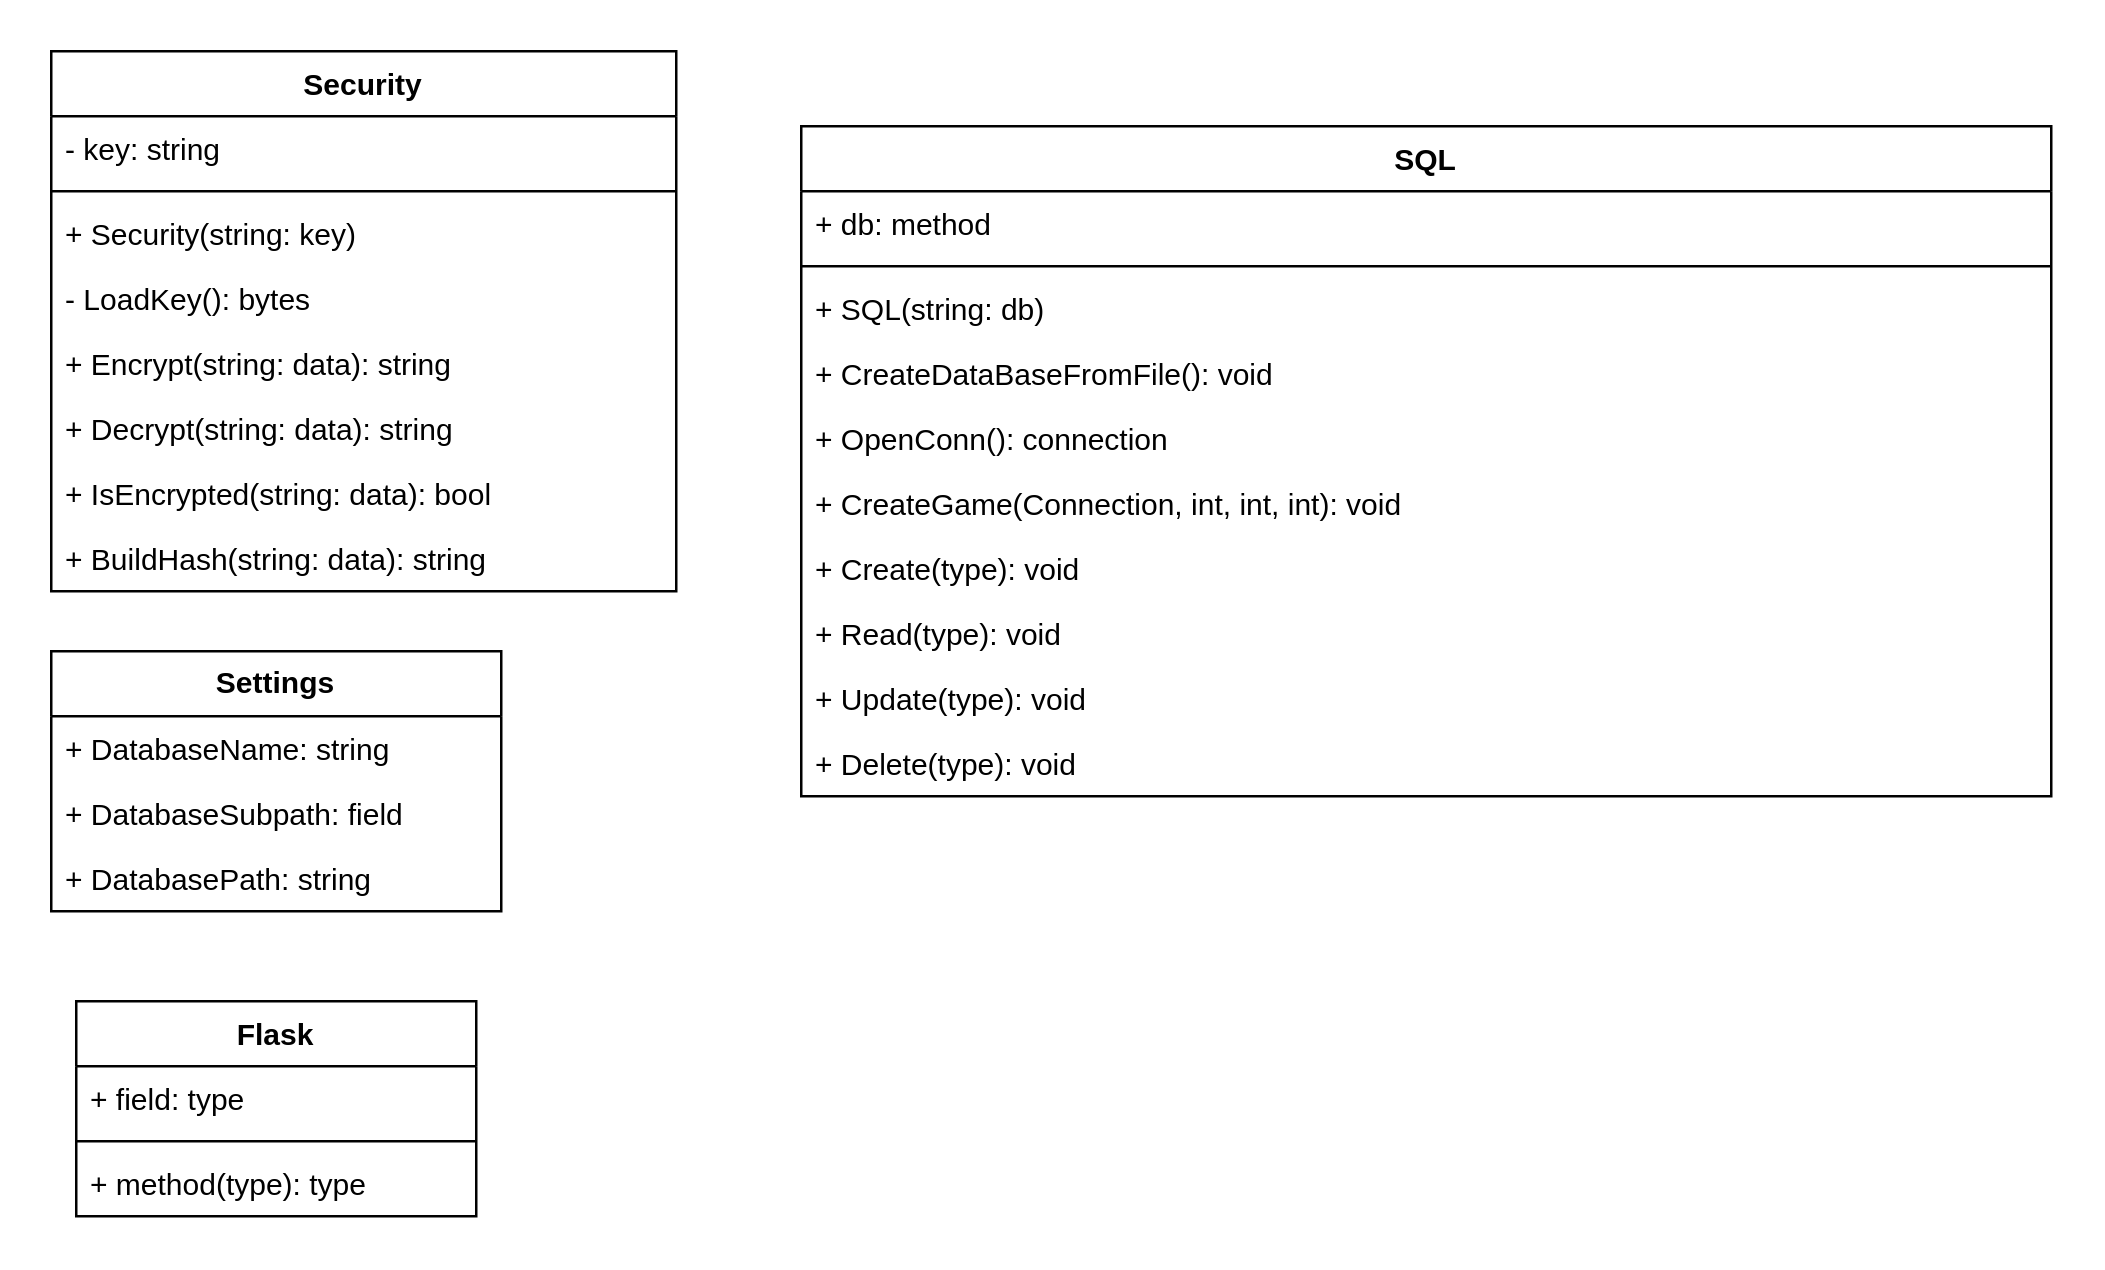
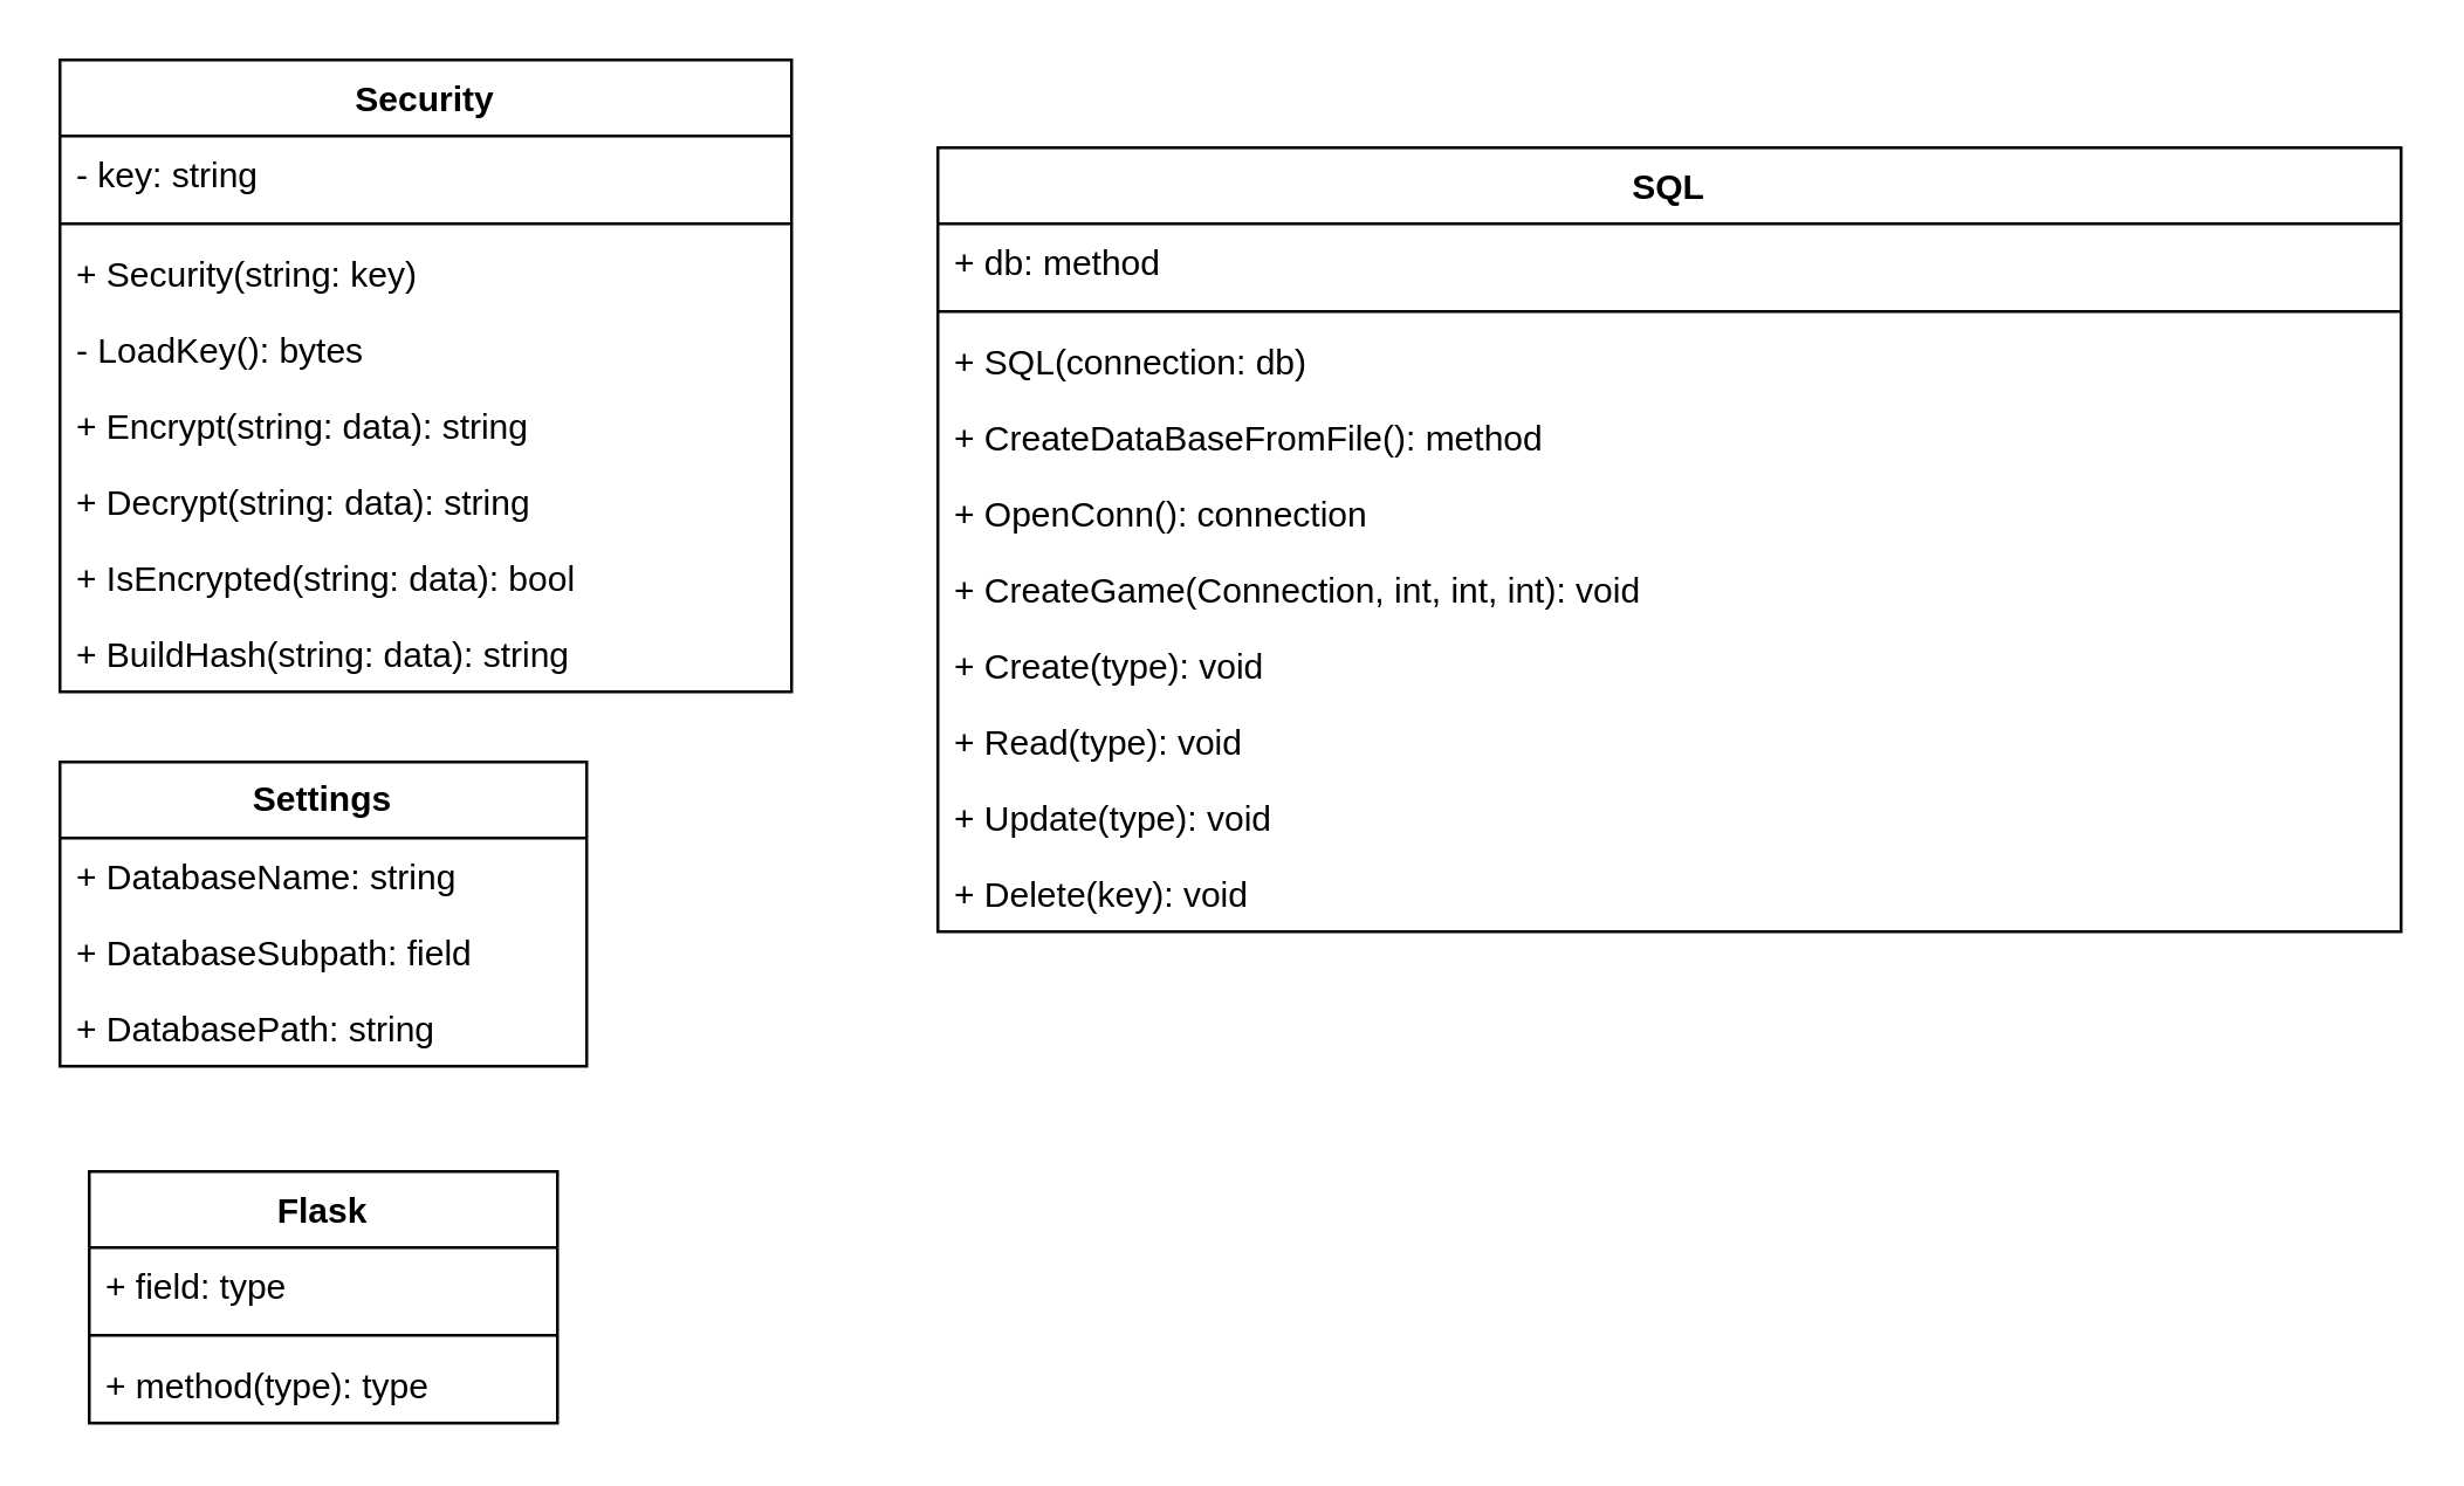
  <mxCell id="0" />
  <mxCell id="1" parent="0" />
  <mxCell id="2" value="Security" style="swimlane;fontStyle=1;align=center;verticalAlign=top;childLayout=stackLayout;horizontal=1;startSize=26;horizontalStack=0;resizeParent=1;resizeParentMax=0;resizeLast=0;collapsible=1;marginBottom=0;whiteSpace=wrap;html=1;" parent="1" vertex="1"><mxGeometry x="20" y="20" width="250" height="216" as="geometry" /></mxCell>
  <mxCell id="3" value="- key: string" style="text;strokeColor=none;fillColor=none;align=left;verticalAlign=top;spacingLeft=4;spacingRight=4;overflow=hidden;rotatable=0;points=[[0,0.5],[1,0.5]];portConstraint=eastwest;whiteSpace=wrap;html=1;" parent="2" vertex="1"><mxGeometry y="26" width="250" height="26" as="geometry" /></mxCell>
  <mxCell id="4" value="" style="line;strokeWidth=1;fillColor=none;align=left;verticalAlign=middle;spacingTop=-1;spacingLeft=3;spacingRight=3;rotatable=0;labelPosition=right;points=[];portConstraint=eastwest;strokeColor=inherit;" parent="2" vertex="1"><mxGeometry y="52" width="250" height="8" as="geometry" /></mxCell>
  <mxCell id="5" value="+ Security(string: key)" style="text;strokeColor=none;fillColor=none;align=left;verticalAlign=top;spacingLeft=4;spacingRight=4;overflow=hidden;rotatable=0;points=[[0,0.5],[1,0.5]];portConstraint=eastwest;whiteSpace=wrap;html=1;" parent="2" vertex="1"><mxGeometry y="60" width="250" height="26" as="geometry" /></mxCell>
  <mxCell id="6" value="- LoadKey(): bytes" style="text;strokeColor=none;fillColor=none;align=left;verticalAlign=top;spacingLeft=4;spacingRight=4;overflow=hidden;rotatable=0;points=[[0,0.5],[1,0.5]];portConstraint=eastwest;whiteSpace=wrap;html=1;" parent="2" vertex="1"><mxGeometry y="86" width="250" height="26" as="geometry" /></mxCell>
  <mxCell id="7" value="+ Encrypt(string: data): string" style="text;strokeColor=none;fillColor=none;align=left;verticalAlign=top;spacingLeft=4;spacingRight=4;overflow=hidden;rotatable=0;points=[[0,0.5],[1,0.5]];portConstraint=eastwest;whiteSpace=wrap;html=1;" parent="2" vertex="1"><mxGeometry y="112" width="250" height="26" as="geometry" /></mxCell>
  <mxCell id="8" value="+ Decrypt(string: data): string" style="text;strokeColor=none;fillColor=none;align=left;verticalAlign=top;spacingLeft=4;spacingRight=4;overflow=hidden;rotatable=0;points=[[0,0.5],[1,0.5]];portConstraint=eastwest;whiteSpace=wrap;html=1;" parent="2" vertex="1"><mxGeometry y="138" width="250" height="26" as="geometry" /></mxCell>
  <mxCell id="9" value="+ IsEncrypted(string: data): bool" style="text;strokeColor=none;fillColor=none;align=left;verticalAlign=top;spacingLeft=4;spacingRight=4;overflow=hidden;rotatable=0;points=[[0,0.5],[1,0.5]];portConstraint=eastwest;whiteSpace=wrap;html=1;" parent="2" vertex="1"><mxGeometry y="164" width="250" height="26" as="geometry" /></mxCell>
  <mxCell id="10" value="+ BuildHash(string: data): string" style="text;strokeColor=none;fillColor=none;align=left;verticalAlign=top;spacingLeft=4;spacingRight=4;overflow=hidden;rotatable=0;points=[[0,0.5],[1,0.5]];portConstraint=eastwest;whiteSpace=wrap;html=1;" parent="2" vertex="1"><mxGeometry y="190" width="250" height="26" as="geometry" /></mxCell>
  <mxCell id="11" value="SQL" style="swimlane;fontStyle=1;align=center;verticalAlign=top;childLayout=stackLayout;horizontal=1;startSize=26;horizontalStack=0;resizeParent=1;resizeParentMax=0;resizeLast=0;collapsible=1;marginBottom=0;whiteSpace=wrap;html=1;" parent="1" vertex="1"><mxGeometry x="320" y="50" width="500" height="268" as="geometry" /></mxCell>
  <mxCell id="12" value="+ db: method" style="text;strokeColor=none;fillColor=none;align=left;verticalAlign=top;spacingLeft=4;spacingRight=4;overflow=hidden;rotatable=0;points=[[0,0.5],[1,0.5]];portConstraint=eastwest;whiteSpace=wrap;html=1;" parent="11" vertex="1"><mxGeometry y="26" width="500" height="26" as="geometry" /></mxCell>
  <mxCell id="13" value="" style="line;strokeWidth=1;fillColor=none;align=left;verticalAlign=middle;spacingTop=-1;spacingLeft=3;spacingRight=3;rotatable=0;labelPosition=right;points=[];portConstraint=eastwest;strokeColor=inherit;" parent="11" vertex="1"><mxGeometry y="52" width="500" height="8" as="geometry" /></mxCell>
- <mxCell id="14" value="+ SQL(string: db)" style="text;strokeColor=none;fillColor=none;align=left;verticalAlign=top;spacingLeft=4;spacingRight=4;overflow=hidden;rotatable=0;points=[[0,0.5],[1,0.5]];portConstraint=eastwest;whiteSpace=wrap;html=1;" parent="11" vertex="1"><mxGeometry y="60" width="500" height="26" as="geometry" /></mxCell>
- <mxCell id="15" value="+ CreateDataBaseFromFile(): void" style="text;strokeColor=none;fillColor=none;align=left;verticalAlign=top;spacingLeft=4;spacingRight=4;overflow=hidden;rotatable=0;points=[[0,0.5],[1,0.5]];portConstraint=eastwest;whiteSpace=wrap;html=1;" parent="11" vertex="1"><mxGeometry y="86" width="500" height="26" as="geometry" /></mxCell>
+ <mxCell id="14" value="+ SQL(connection: db)" style="text;strokeColor=none;fillColor=none;align=left;verticalAlign=top;spacingLeft=4;spacingRight=4;overflow=hidden;rotatable=0;points=[[0,0.5],[1,0.5]];portConstraint=eastwest;whiteSpace=wrap;html=1;" parent="11" vertex="1"><mxGeometry y="60" width="500" height="26" as="geometry" /></mxCell>
+ <mxCell id="15" value="+ CreateDataBaseFromFile(): method" style="text;strokeColor=none;fillColor=none;align=left;verticalAlign=top;spacingLeft=4;spacingRight=4;overflow=hidden;rotatable=0;points=[[0,0.5],[1,0.5]];portConstraint=eastwest;whiteSpace=wrap;html=1;" parent="11" vertex="1"><mxGeometry y="86" width="500" height="26" as="geometry" /></mxCell>
  <mxCell id="16" value="+ OpenConn(): connection" style="text;strokeColor=none;fillColor=none;align=left;verticalAlign=top;spacingLeft=4;spacingRight=4;overflow=hidden;rotatable=0;points=[[0,0.5],[1,0.5]];portConstraint=eastwest;whiteSpace=wrap;html=1;" parent="11" vertex="1"><mxGeometry y="112" width="500" height="26" as="geometry" /></mxCell>
  <mxCell id="17" value="+ CreateGame(Connection, int, int, int): void" style="text;strokeColor=none;fillColor=none;align=left;verticalAlign=top;spacingLeft=4;spacingRight=4;overflow=hidden;rotatable=0;points=[[0,0.5],[1,0.5]];portConstraint=eastwest;whiteSpace=wrap;html=1;" parent="11" vertex="1"><mxGeometry y="138" width="500" height="26" as="geometry" /></mxCell>
  <mxCell id="18" value="+ Create(type): void" style="text;strokeColor=none;fillColor=none;align=left;verticalAlign=top;spacingLeft=4;spacingRight=4;overflow=hidden;rotatable=0;points=[[0,0.5],[1,0.5]];portConstraint=eastwest;whiteSpace=wrap;html=1;" parent="11" vertex="1"><mxGeometry y="164" width="500" height="26" as="geometry" /></mxCell>
  <mxCell id="19" value="+ Read(type): void" style="text;strokeColor=none;fillColor=none;align=left;verticalAlign=top;spacingLeft=4;spacingRight=4;overflow=hidden;rotatable=0;points=[[0,0.5],[1,0.5]];portConstraint=eastwest;whiteSpace=wrap;html=1;" parent="11" vertex="1"><mxGeometry y="190" width="500" height="26" as="geometry" /></mxCell>
  <mxCell id="20" value="+ Update(type): void" style="text;strokeColor=none;fillColor=none;align=left;verticalAlign=top;spacingLeft=4;spacingRight=4;overflow=hidden;rotatable=0;points=[[0,0.5],[1,0.5]];portConstraint=eastwest;whiteSpace=wrap;html=1;" parent="11" vertex="1"><mxGeometry y="216" width="500" height="26" as="geometry" /></mxCell>
- <mxCell id="21" value="+ Delete(type): void" style="text;strokeColor=none;fillColor=none;align=left;verticalAlign=top;spacingLeft=4;spacingRight=4;overflow=hidden;rotatable=0;points=[[0,0.5],[1,0.5]];portConstraint=eastwest;whiteSpace=wrap;html=1;" parent="11" vertex="1"><mxGeometry y="242" width="500" height="26" as="geometry" /></mxCell>
+ <mxCell id="21" value="+ Delete(key): void" style="text;strokeColor=none;fillColor=none;align=left;verticalAlign=top;spacingLeft=4;spacingRight=4;overflow=hidden;rotatable=0;points=[[0,0.5],[1,0.5]];portConstraint=eastwest;whiteSpace=wrap;html=1;" parent="11" vertex="1"><mxGeometry y="242" width="500" height="26" as="geometry" /></mxCell>
  <mxCell id="22" value="&lt;b&gt;Settings&lt;/b&gt;" style="swimlane;fontStyle=0;childLayout=stackLayout;horizontal=1;startSize=26;fillColor=none;horizontalStack=0;resizeParent=1;resizeParentMax=0;resizeLast=0;collapsible=1;marginBottom=0;whiteSpace=wrap;html=1;" parent="1" vertex="1"><mxGeometry x="20" y="260" width="180" height="104" as="geometry" /></mxCell>
  <mxCell id="23" value="+ DatabaseName: string" style="text;strokeColor=none;fillColor=none;align=left;verticalAlign=top;spacingLeft=4;spacingRight=4;overflow=hidden;rotatable=0;points=[[0,0.5],[1,0.5]];portConstraint=eastwest;whiteSpace=wrap;html=1;" parent="22" vertex="1"><mxGeometry y="26" width="180" height="26" as="geometry" /></mxCell>
  <mxCell id="24" value="+ DatabaseSubpath: field" style="text;strokeColor=none;fillColor=none;align=left;verticalAlign=top;spacingLeft=4;spacingRight=4;overflow=hidden;rotatable=0;points=[[0,0.5],[1,0.5]];portConstraint=eastwest;whiteSpace=wrap;html=1;" parent="22" vertex="1"><mxGeometry y="52" width="180" height="26" as="geometry" /></mxCell>
  <mxCell id="25" value="+ DatabasePath: string" style="text;strokeColor=none;fillColor=none;align=left;verticalAlign=top;spacingLeft=4;spacingRight=4;overflow=hidden;rotatable=0;points=[[0,0.5],[1,0.5]];portConstraint=eastwest;whiteSpace=wrap;html=1;" parent="22" vertex="1"><mxGeometry y="78" width="180" height="26" as="geometry" /></mxCell>
  <mxCell id="26" value="Flask" style="swimlane;fontStyle=1;align=center;verticalAlign=top;childLayout=stackLayout;horizontal=1;startSize=26;horizontalStack=0;resizeParent=1;resizeParentMax=0;resizeLast=0;collapsible=1;marginBottom=0;whiteSpace=wrap;html=1;" vertex="1" parent="1"><mxGeometry x="30" y="400" width="160" height="86" as="geometry" /></mxCell>
  <mxCell id="27" value="+ field: type" style="text;strokeColor=none;fillColor=none;align=left;verticalAlign=top;spacingLeft=4;spacingRight=4;overflow=hidden;rotatable=0;points=[[0,0.5],[1,0.5]];portConstraint=eastwest;whiteSpace=wrap;html=1;" vertex="1" parent="26"><mxGeometry y="26" width="160" height="26" as="geometry" /></mxCell>
  <mxCell id="28" value="" style="line;strokeWidth=1;fillColor=none;align=left;verticalAlign=middle;spacingTop=-1;spacingLeft=3;spacingRight=3;rotatable=0;labelPosition=right;points=[];portConstraint=eastwest;strokeColor=inherit;" vertex="1" parent="26"><mxGeometry y="52" width="160" height="8" as="geometry" /></mxCell>
  <mxCell id="29" value="+ method(type): type" style="text;strokeColor=none;fillColor=none;align=left;verticalAlign=top;spacingLeft=4;spacingRight=4;overflow=hidden;rotatable=0;points=[[0,0.5],[1,0.5]];portConstraint=eastwest;whiteSpace=wrap;html=1;" vertex="1" parent="26"><mxGeometry y="60" width="160" height="26" as="geometry" /></mxCell>
